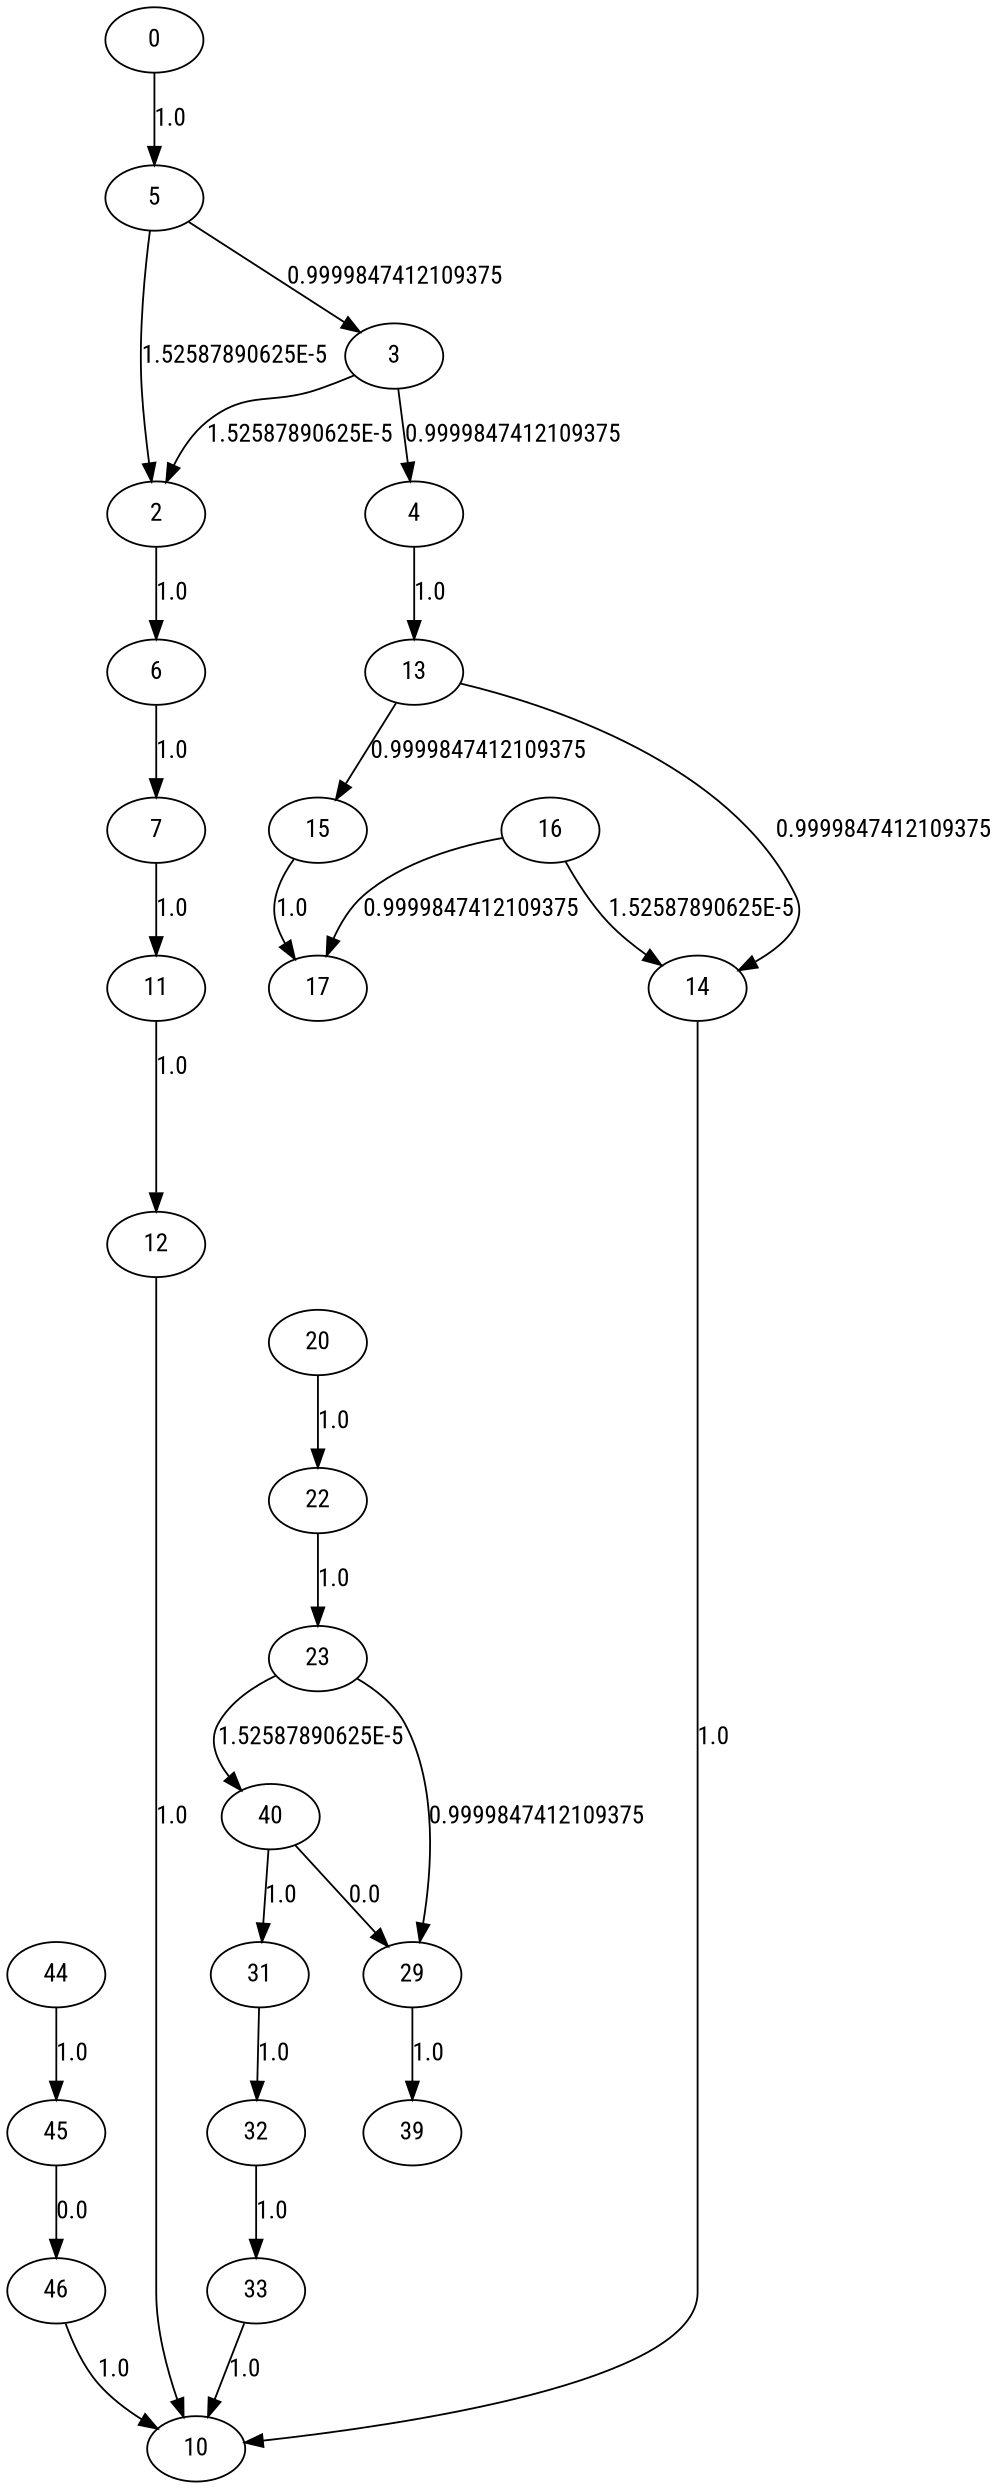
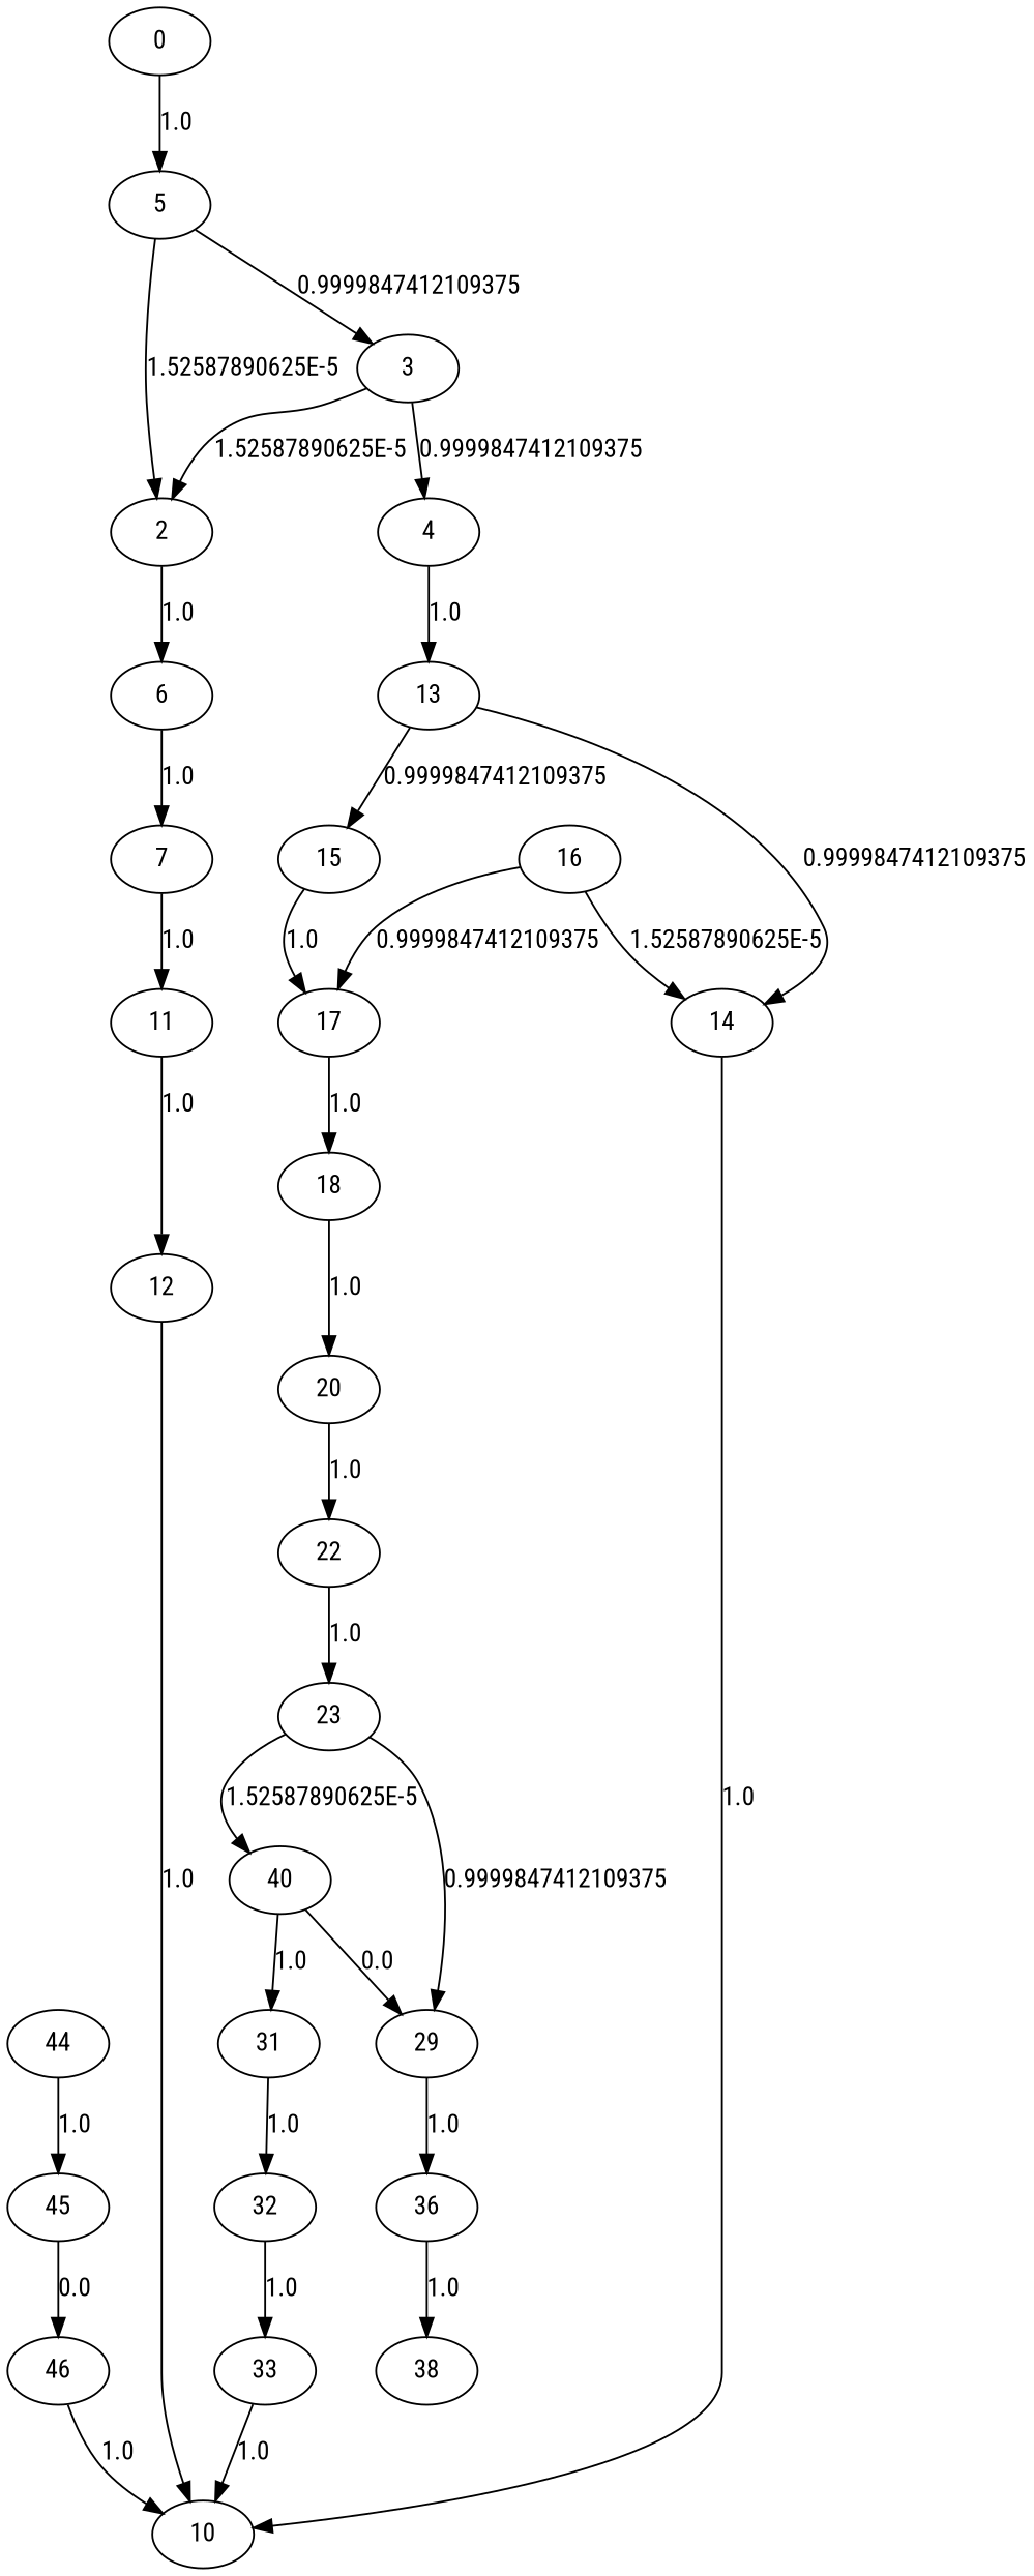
  digraph {
    fontname="Roboto Condensed"
    node [fontname="Roboto Condensed"]
    edge [fontname="Roboto Condensed"]
    22
    23
    29
    n4 [label=40]
-   36 [label=39]
+   36
    31
    44
    45
    46
    10
+   38
    32
    33
    11
    12
    13
    14
    15
    17
    16
+   18
    20
    n23 [label=5]
    0
    2
    3
    6
    4
    7
    22 -> 23 [label=1.0]
    23 -> 29 [label=0.9999847412109375]
    23 -> n4 [label="1.52587890625E-5"]
    29 -> 36 [label=1.0]
    n4 -> 29 [label=0.0]
    n4 -> 31 [label=1.0]
+   36 -> 38 [label=1.0]
    31 -> 32 [label=1.0]
    44 -> 45 [label=1.0]
    45 -> 46 [label=0.0]
    46 -> 10 [label=1.0]
    32 -> 33 [label=1.0]
    33 -> 10 [label=1.0]
    11 -> 12 [label=1.0]
    12 -> 10 [label=1.0]
    13 -> 14 [label=0.9999847412109375]
    13 -> 15 [label=0.9999847412109375]
    14 -> 10 [label=1.0]
    15 -> 17 [label=1.0]
+   17 -> 18 [label=1.0]
    16 -> 14 [label="1.52587890625E-5"]
    16 -> 17 [label=0.9999847412109375]
+   18 -> 20 [label=1.0]
    20 -> 22 [label=1.0]
    n23 -> 2 [label="1.52587890625E-5"]
    n23 -> 3 [label=0.9999847412109375]
    0 -> n23 [label=1.0]
    2 -> 6 [label=1.0]
    3 -> 2 [label="1.52587890625E-5"]
    3 -> 4 [label=0.9999847412109375]
    6 -> 7 [label=1.0]
    4 -> 13 [label=1.0]
    7 -> 11 [label=1.0]
  }
